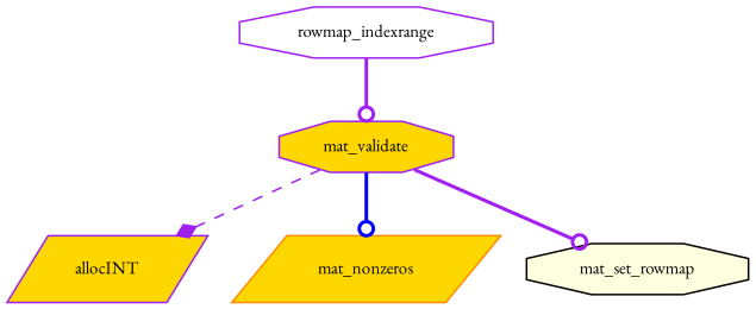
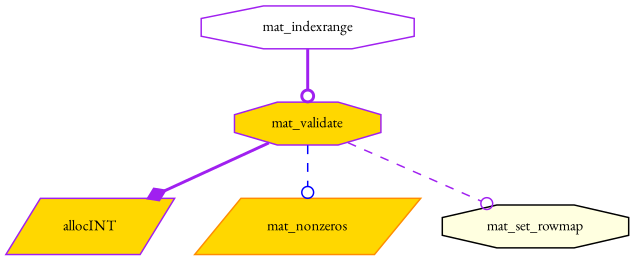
  digraph {
    fontname="EB Garamond"
    rankdir=TB
    node [color=purple fillcolor=gold fontname="EB Garamond" fontsize=10 shape=octagon style=filled]
    edge [arrowhead=odot color=purple fontname="EB Garamond" fontsize=10 labelfontname=Helvetica labelfontsize=10 style=bold]
-   n1 [fillcolor=white fontcolor=black height=0.2 label=rowmap_indexrange width=0.4]
+   n1 [fillcolor=white fontcolor=black height=0.2 label=mat_indexrange width=0.4]
    n2 [height=0.2 label=mat_validate width=0.4]
    n3 [height=0.2 label=allocINT shape=parallelogram width=0.4]
    n4 [color=darkorange height=0.2 label=mat_nonzeros shape=parallelogram width=0.4]
    n5 [color=black fillcolor=lightyellow height=0.2 label=mat_set_rowmap width=0.4]
    n1 -> n2
-   n2 -> n3 [arrowhead=diamond style=dashed]
-   n2 -> n4 [color=blue]
-   n2 -> n5
+   n2 -> n3 [arrowhead=diamond]
+   n2 -> n4 [color=blue style=dashed]
+   n2 -> n5 [style=dashed]
  }
